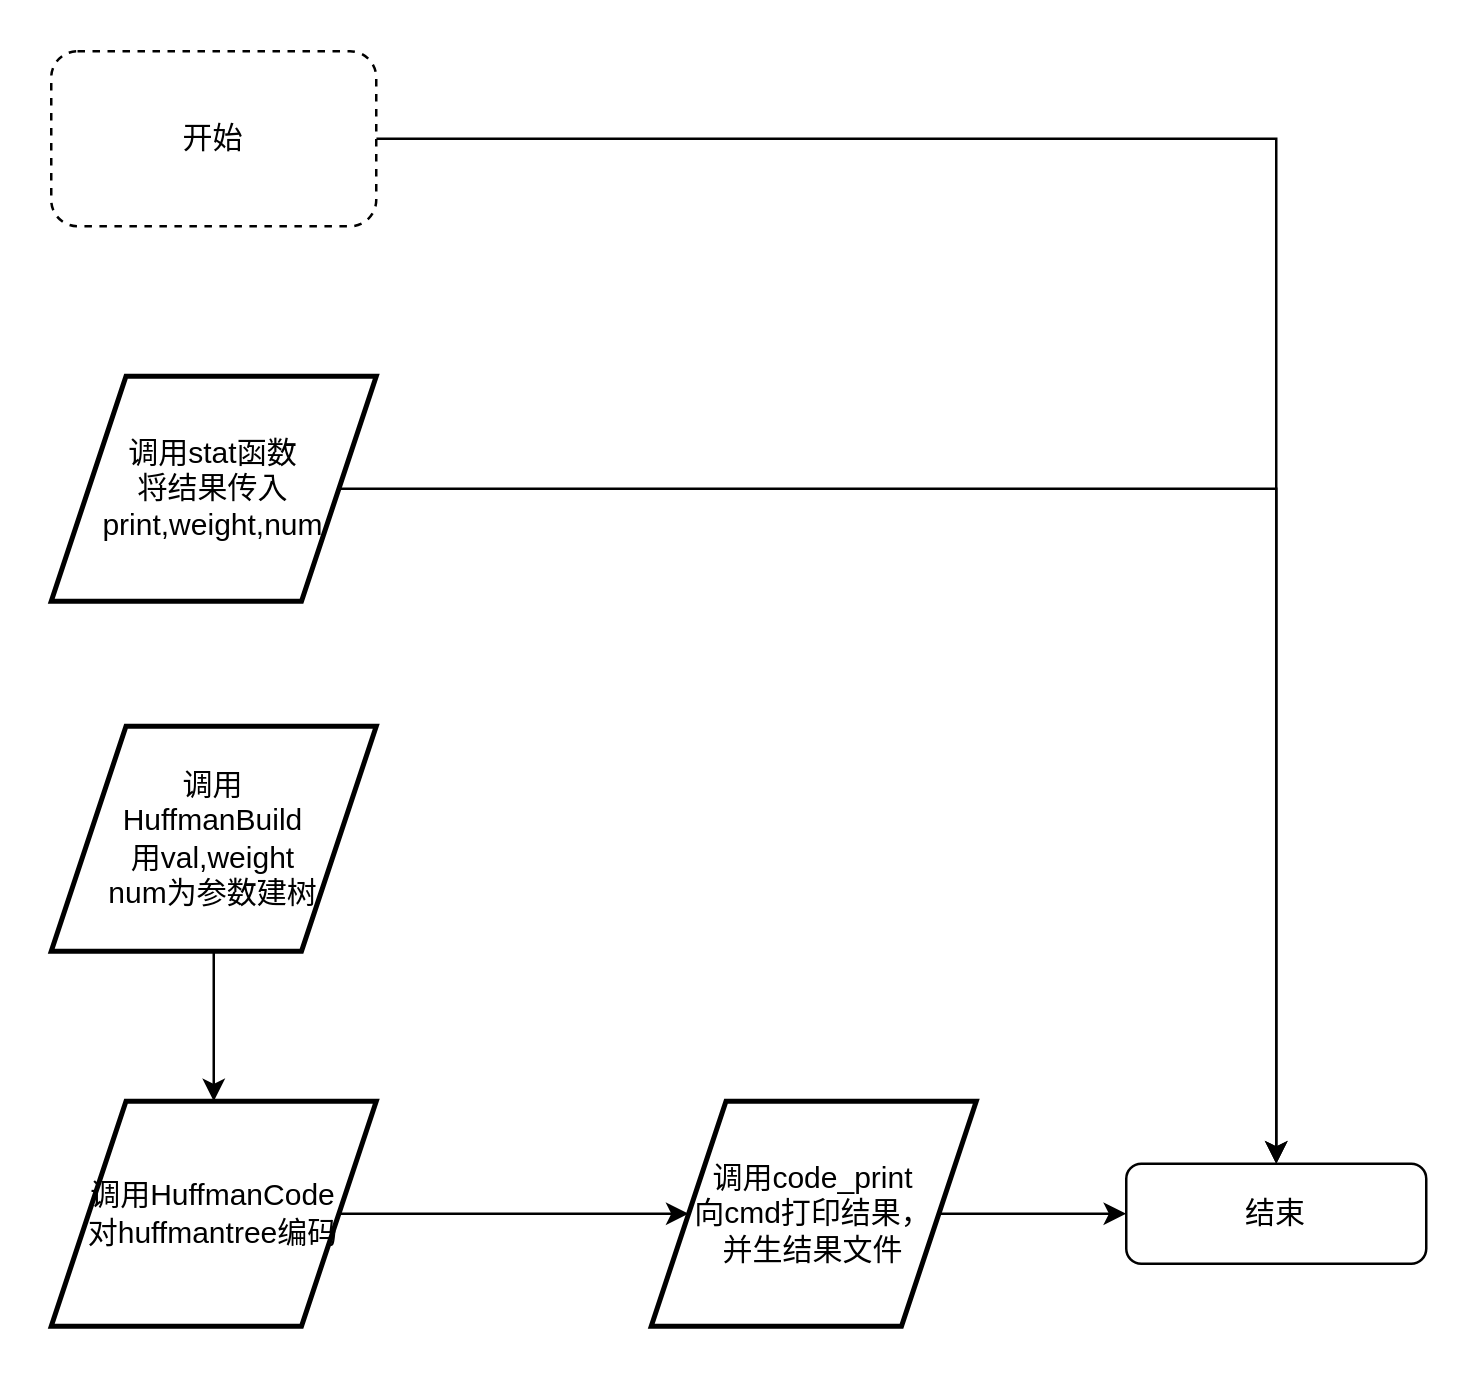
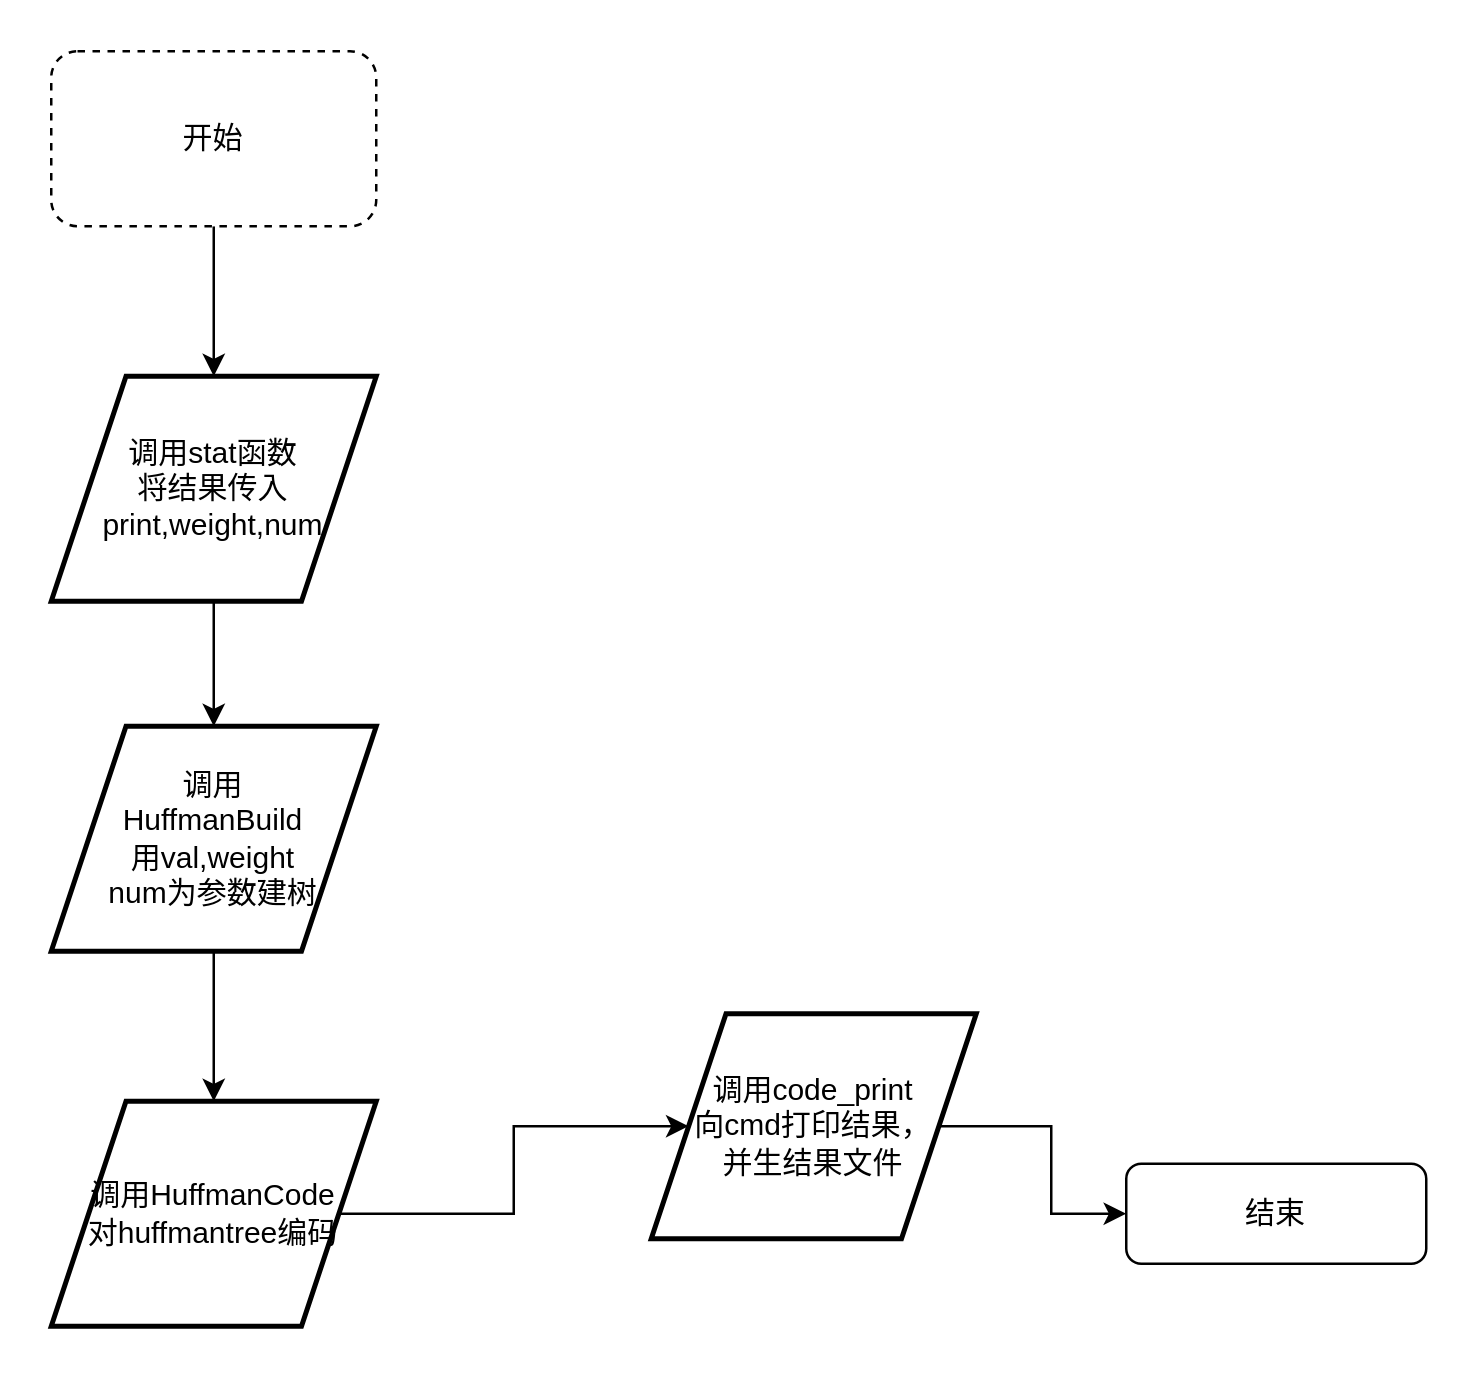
  <mxCell id="0" />
  <mxCell id="1" parent="0" />
- <mxCell id="2" value="" style="edgeStyle=orthogonalEdgeStyle;rounded=0;orthogonalLoop=1;jettySize=auto;html=1;" edge="1" parent="1" source="3" target="4"><mxGeometry relative="1" as="geometry" /></mxCell>
+ <mxCell id="2" value="" style="edgeStyle=orthogonalEdgeStyle;rounded=0;orthogonalLoop=1;jettySize=auto;html=1;" edge="1" parent="1" source="3" target="6"><mxGeometry relative="1" as="geometry" /></mxCell>
  <mxCell id="3" value="开始" style="rounded=1;whiteSpace=wrap;html=1;fontSize=12;glass=0;strokeWidth=1;shadow=0;dashed=1;" parent="1" vertex="1"><mxGeometry x="20" y="20" width="130" height="70" as="geometry" /></mxCell>
  <mxCell id="4" value="结束" style="rounded=1;whiteSpace=wrap;html=1;fontSize=12;glass=0;strokeWidth=1;shadow=0;" parent="1" vertex="1"><mxGeometry x="450" y="465" width="120" height="40" as="geometry" /></mxCell>
- <mxCell id="5" value="" style="edgeStyle=orthogonalEdgeStyle;rounded=0;orthogonalLoop=1;jettySize=auto;html=1;" edge="1" parent="1" source="6" target="4"><mxGeometry relative="1" as="geometry" /></mxCell>
+ <mxCell id="5" value="" style="edgeStyle=orthogonalEdgeStyle;rounded=0;orthogonalLoop=1;jettySize=auto;html=1;" edge="1" parent="1" source="6" target="8"><mxGeometry relative="1" as="geometry" /></mxCell>
  <mxCell id="6" value="调用stat函数&lt;br&gt;将结果传入&lt;br&gt;print,weight,num" style="shape=parallelogram;html=1;strokeWidth=2;perimeter=parallelogramPerimeter;whiteSpace=wrap;rounded=0;arcSize=12;size=0.23;" vertex="1" parent="1"><mxGeometry x="20" y="150" width="130" height="90" as="geometry" /></mxCell>
  <mxCell id="7" value="" style="edgeStyle=orthogonalEdgeStyle;rounded=0;orthogonalLoop=1;jettySize=auto;html=1;" edge="1" parent="1" source="8" target="10"><mxGeometry relative="1" as="geometry" /></mxCell>
  <mxCell id="8" value="调用&lt;br&gt;HuffmanBuild&lt;br&gt;用val,weight&lt;br&gt;num为参数建树" style="shape=parallelogram;html=1;strokeWidth=2;perimeter=parallelogramPerimeter;whiteSpace=wrap;rounded=0;arcSize=12;size=0.23;" vertex="1" parent="1"><mxGeometry x="20" y="290" width="130" height="90" as="geometry" /></mxCell>
  <mxCell id="9" value="" style="edgeStyle=orthogonalEdgeStyle;rounded=0;orthogonalLoop=1;jettySize=auto;html=1;" edge="1" parent="1" source="10" target="12"><mxGeometry relative="1" as="geometry" /></mxCell>
  <mxCell id="10" value="调用HuffmanCode&lt;br&gt;对huffmantree编码&lt;br&gt;" style="shape=parallelogram;html=1;strokeWidth=2;perimeter=parallelogramPerimeter;whiteSpace=wrap;rounded=0;arcSize=12;size=0.23;" vertex="1" parent="1"><mxGeometry x="20" y="440" width="130" height="90" as="geometry" /></mxCell>
  <mxCell id="11" value="" style="edgeStyle=orthogonalEdgeStyle;rounded=0;orthogonalLoop=1;jettySize=auto;html=1;" edge="1" parent="1" source="12" target="4"><mxGeometry relative="1" as="geometry" /></mxCell>
- <mxCell id="12" value="调用code_print&lt;br&gt;向cmd打印结果，&lt;br&gt;并生结果文件" style="shape=parallelogram;html=1;strokeWidth=2;perimeter=parallelogramPerimeter;whiteSpace=wrap;rounded=0;arcSize=12;size=0.23;" vertex="1" parent="1"><mxGeometry x="260" y="440" width="130" height="90" as="geometry" /></mxCell>
+ <mxCell id="12" value="调用code_print&lt;br&gt;向cmd打印结果，&lt;br&gt;并生结果文件" style="shape=parallelogram;html=1;strokeWidth=2;perimeter=parallelogramPerimeter;whiteSpace=wrap;rounded=0;arcSize=12;size=0.23;" vertex="1" parent="1"><mxGeometry x="260" y="405" width="130" height="90" as="geometry" /></mxCell>
